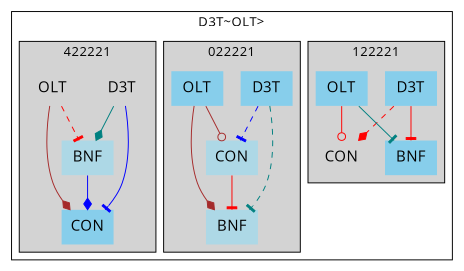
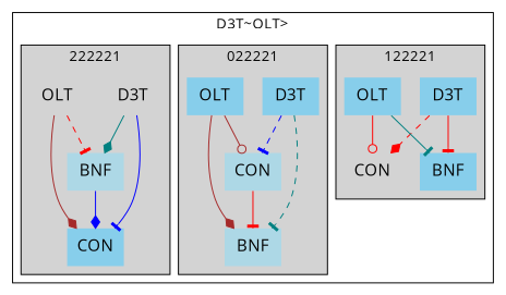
  strict digraph {
    compound=false
    labelloc=t
    fontname="Open Sans"
    node [fontsize=16 shape=plaintext style=filled fillcolor=skyblue fontname="Open Sans"]
    edge [color=red style=solid arrowhead=tee fontname="Open Sans"]
    n1 [label=CON fillcolor=lightgrey]
    n2 [label=BNF]
    n3 [label=D3T]
    n4 [label=OLT]
    n5 [label=CON fillcolor=lightblue]
    n6 [label=BNF fillcolor=lightblue]
    n7 [label=D3T]
    n8 [label=OLT]
    n9 [label=CON]
    n10 [label=BNF fillcolor=lightblue]
    n11 [label=D3T fillcolor=lightgrey]
    n12 [label=OLT fillcolor=lightgrey]
    subgraph cluster_1 {
      label="D3T~OLT>"
      subgraph cluster_2 {
        label=122221
        style=filled
        n1
        n2
        n3
        n4
      }
      subgraph cluster_3 {
        label=022221
        style=filled
        n5
        n6
        n7
        n8
      }
      subgraph cluster_4 {
-       label=422221
+       label=222221
        style=filled
        n9
        n10
        n11
        n12
      }
    }
    n3 -> n1 [style=dashed arrowhead=diamond]
    n3 -> n2
    n4 -> n1 [arrowhead=odot]
    n4 -> n2 [color=teal]
    n5 -> n6
    n7 -> n5 [color=blue style=dashed]
    n7 -> n6 [color=teal style=dashed]
    n8 -> n5 [color=brown arrowhead=odot]
    n8 -> n6 [color=brown arrowhead=diamond]
    n10 -> n9 [color=blue arrowhead=diamond]
    n11 -> n9 [color=blue]
    n11 -> n10 [color=teal arrowhead=diamond]
    n12 -> n9 [color=brown arrowhead=diamond]
    n12 -> n10 [style=dashed]
  }
